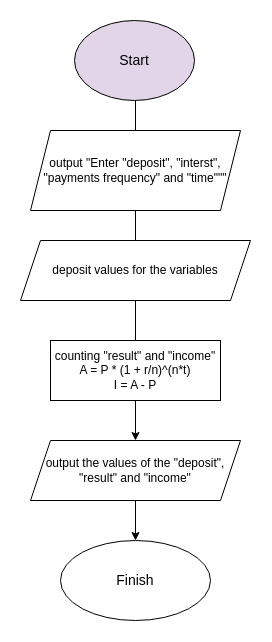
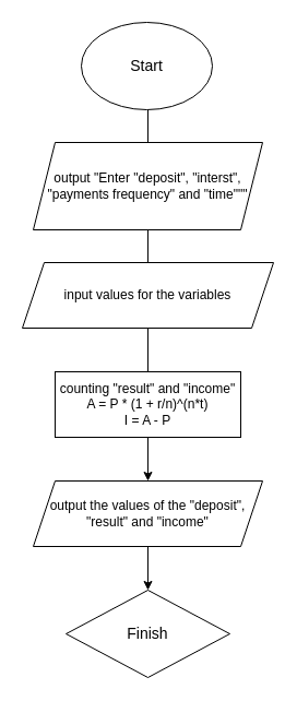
  <mxCell id="0" />
  <mxCell id="1" parent="0" />
  <mxCell id="2" value="" style="edgeStyle=orthogonalEdgeStyle;rounded=0;orthogonalLoop=1;jettySize=auto;html=1;" edge="1" parent="1" source="3"><mxGeometry relative="1" as="geometry"><mxPoint x="135" y="150" as="targetPoint" /><Array as="points"><mxPoint x="135" y="130" /><mxPoint x="135" y="130" /></Array></mxGeometry></mxCell>
- <mxCell id="3" value="&lt;font style=&quot;font-size: 14px;&quot;&gt;Start&lt;/font&gt;" style="ellipse;whiteSpace=wrap;html=1;fillColor=#e1d5e7;" vertex="1" parent="1"><mxGeometry x="74" y="20" width="120" height="80" as="geometry" /></mxCell>
+ <mxCell id="3" value="&lt;font style=&quot;font-size: 14px;&quot;&gt;Start&lt;/font&gt;" style="ellipse;whiteSpace=wrap;html=1;" vertex="1" parent="1"><mxGeometry x="74" y="20" width="120" height="80" as="geometry" /></mxCell>
  <mxCell id="4" value="" style="edgeStyle=orthogonalEdgeStyle;rounded=0;orthogonalLoop=1;jettySize=auto;html=1;" edge="1" parent="1" source="6"><mxGeometry relative="1" as="geometry"><mxPoint x="135" y="290" as="targetPoint" /></mxGeometry></mxCell>
  <mxCell id="5" style="edgeStyle=orthogonalEdgeStyle;rounded=0;orthogonalLoop=1;jettySize=auto;html=1;exitX=0.5;exitY=0;exitDx=0;exitDy=0;" edge="1" parent="1" source="6"><mxGeometry relative="1" as="geometry"><mxPoint x="135" y="160" as="targetPoint" /></mxGeometry></mxCell>
  <mxCell id="6" value="&lt;font style=&quot;font-size: 12px;&quot;&gt;output &quot;Enter &quot;deposit&quot;, &quot;interst&quot;, &quot;payments frequency&quot; and &quot;time&quot;&quot;&lt;/font&gt;&quot;" style="shape=parallelogram;perimeter=parallelogramPerimeter;whiteSpace=wrap;html=1;fixedSize=1;" vertex="1" parent="1"><mxGeometry x="30" y="130" width="210" height="80" as="geometry" /></mxCell>
  <mxCell id="7" value="" style="edgeStyle=orthogonalEdgeStyle;rounded=0;orthogonalLoop=1;jettySize=auto;html=1;" edge="1" parent="1" source="8"><mxGeometry relative="1" as="geometry"><mxPoint x="135" y="400" as="targetPoint" /></mxGeometry></mxCell>
- <mxCell id="8" value="deposit values for the variables" style="shape=parallelogram;perimeter=parallelogramPerimeter;whiteSpace=wrap;html=1;fixedSize=1;" vertex="1" parent="1"><mxGeometry x="20" y="240" width="230" height="60" as="geometry" /></mxCell>
+ <mxCell id="8" value="input values for the variables" style="shape=parallelogram;perimeter=parallelogramPerimeter;whiteSpace=wrap;html=1;fixedSize=1;" vertex="1" parent="1"><mxGeometry x="20" y="240" width="230" height="60" as="geometry" /></mxCell>
  <mxCell id="9" value="" style="edgeStyle=orthogonalEdgeStyle;rounded=0;orthogonalLoop=1;jettySize=auto;html=1;" edge="1" parent="1" source="10" target="12"><mxGeometry relative="1" as="geometry" /></mxCell>
  <mxCell id="10" value="counting &quot;result&quot; and &quot;income&quot;&lt;div&gt;A = P * (1 + r/n)^(n*t)&lt;/div&gt;&lt;div&gt;I = A - P&lt;/div&gt;" style="whiteSpace=wrap;html=1;" vertex="1" parent="1"><mxGeometry x="50" y="340" width="170" height="60" as="geometry" /></mxCell>
  <mxCell id="11" value="" style="edgeStyle=orthogonalEdgeStyle;rounded=0;orthogonalLoop=1;jettySize=auto;html=1;" edge="1" parent="1" source="12" target="13"><mxGeometry relative="1" as="geometry" /></mxCell>
  <mxCell id="12" value="output the values of the &quot;deposit&quot;, &quot;result&quot; and &quot;income&quot;" style="shape=parallelogram;perimeter=parallelogramPerimeter;whiteSpace=wrap;html=1;fixedSize=1;" vertex="1" parent="1"><mxGeometry x="30" y="440" width="210" height="60" as="geometry" /></mxCell>
- <mxCell id="13" value="&lt;font style=&quot;font-size: 14px;&quot;&gt;Finish&lt;/font&gt;" style="ellipse;whiteSpace=wrap;html=1;" vertex="1" parent="1"><mxGeometry x="60" y="540" width="150" height="80" as="geometry" /></mxCell>
+ <mxCell id="13" value="&lt;font style=&quot;font-size: 14px;&quot;&gt;Finish&lt;/font&gt;" style="rhombus;whiteSpace=wrap;html=1;" vertex="1" parent="1"><mxGeometry x="60" y="540" width="150" height="80" as="geometry" /></mxCell>
